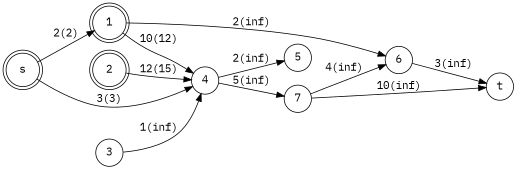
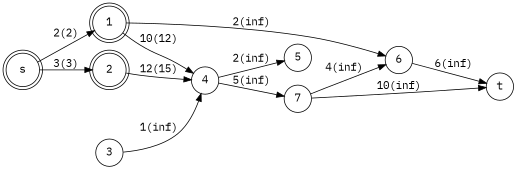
  digraph {
    fontname="IBM Plex Mono"
    rankdir=LR
    node [fontname="IBM Plex Mono" shape=circle]
    edge [fontname="IBM Plex Mono"]
    s [shape=doublecircle]
    1 [shape=doublecircle]
    2 [shape=doublecircle]
    4
    6
    3
    5
    7
    t
    s -> 1 [label="2(2)"]
-   s -> 4 [label="3(3)"]
+   s -> 2 [label="3(3)"]
    1 -> 4 [label="10(12)"]
    1 -> 6 [label="2(inf)"]
    2 -> 4 [label="12(15)"]
    4 -> 5 [label="2(inf)"]
    4 -> 7 [label="5(inf)"]
-   6 -> t [label="3(inf)"]
+   6 -> t [label="6(inf)"]
    3 -> 4 [label="1(inf)"]
    7 -> 6 [label="4(inf)"]
    7 -> t [label="10(inf)"]
  }
